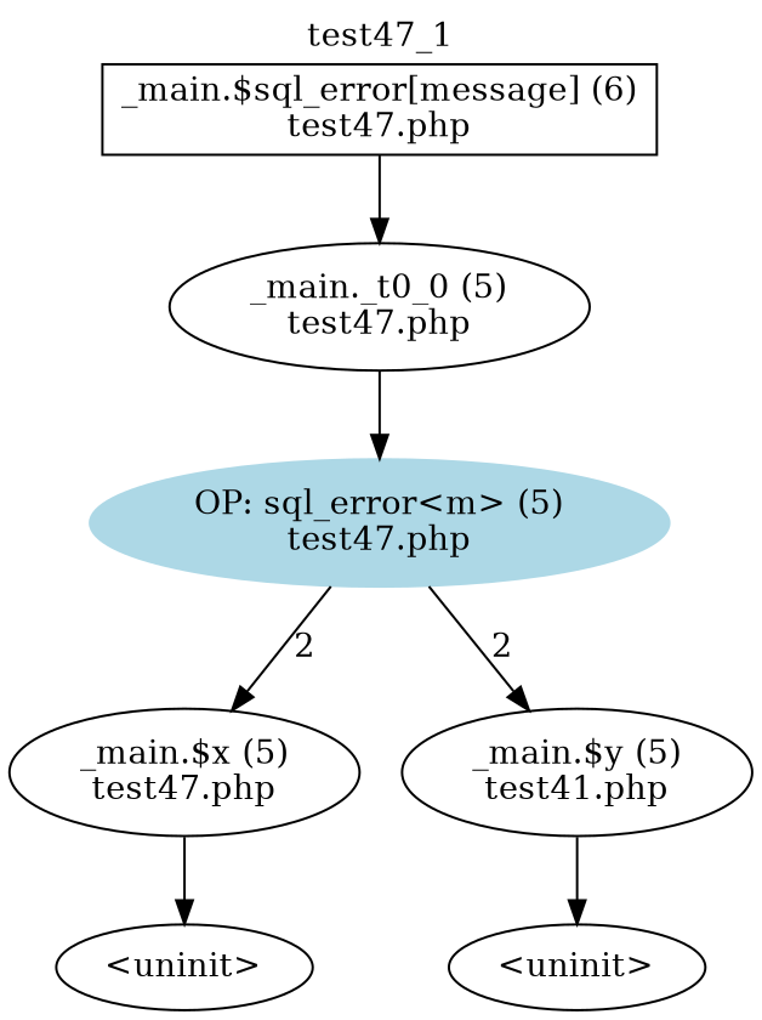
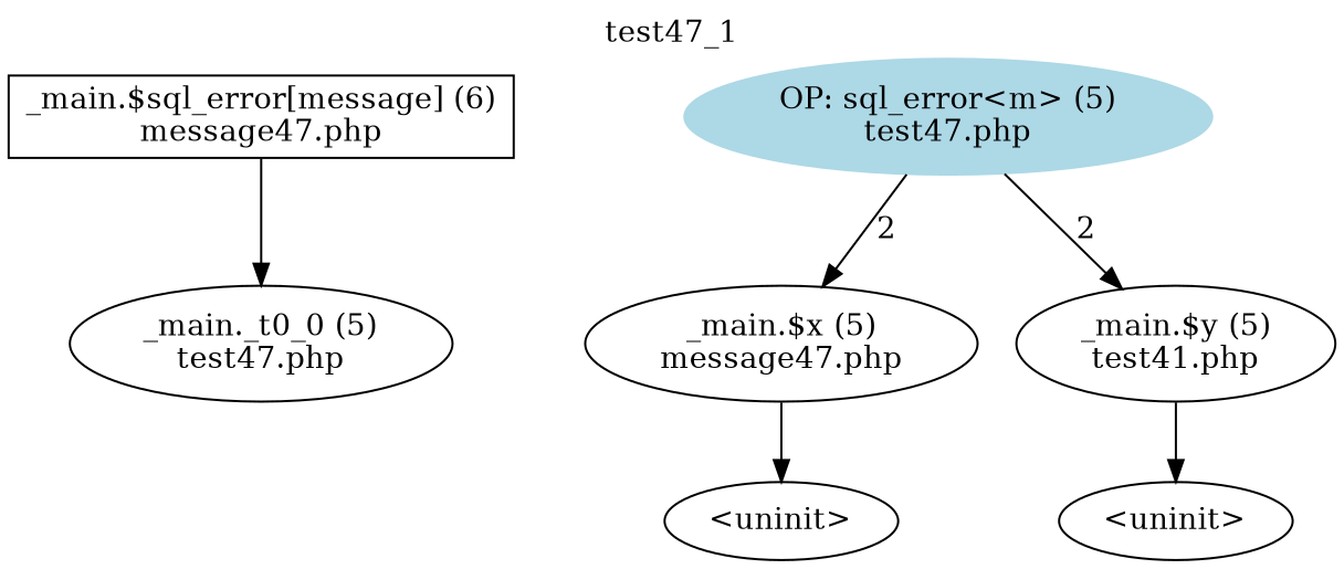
  digraph {
    label=test47_1
    labelloc=t
    node [shape=ellipse]
-   n1 [label="_main.$sql_error[message] (6)\ntest47.php" shape=box]
+   n1 [label="_main.$sql_error[message] (6)\nmessage47.php" shape=box]
    n2 [label="_main._t0_0 (5)\ntest47.php"]
    n3 [color=lightblue label="OP: sql_error<m> (5)\ntest47.php" style=filled]
-   n4 [label="_main.$x (5)\ntest47.php"]
+   n4 [label="_main.$x (5)\nmessage47.php"]
    n5 [label="_main.$y (5)\ntest41.php"]
    n6 [label="<uninit>"]
    n7 [label="<uninit>"]
    n1 -> n2
-   n2 -> n3
    n3 -> n4 [label=2]
    n3 -> n5 [label=2]
    n4 -> n6
    n5 -> n7
  }
